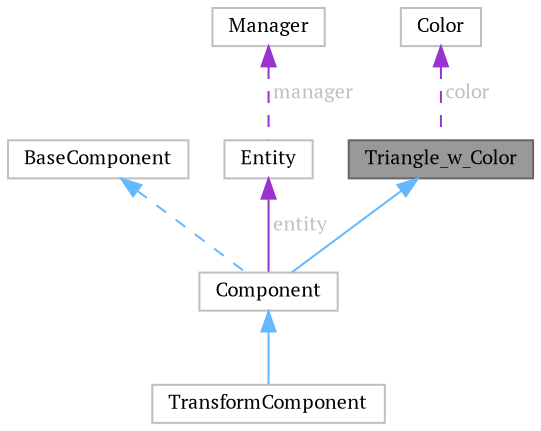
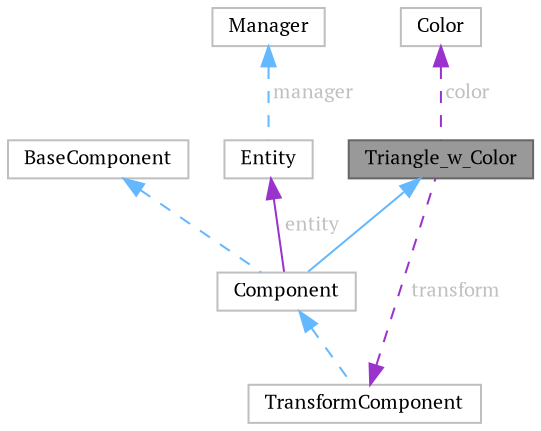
  digraph {
    fontname="PT Serif"
    node [color=grey75 fillcolor=white fontname="PT Serif" fontsize=10 shape=box style=filled]
    edge [color=darkorchid3 dir=back fontname="PT Serif" fontsize=10 labelfontname=Helvetica labelfontsize=10 style=dashed fontcolor=grey]
    n1 [color=gray40 fillcolor=grey60 fontcolor=black height=0.2 label=Triangle_w_Color width=0.4]
    n2 [height=0.2 label=Component width=0.4]
    n3 [height=0.2 label=TransformComponent width=0.4]
    n4 [height=0.2 label=BaseComponent width=0.4]
    n5 [height=0.2 label=Entity width=0.4]
    n6 [height=0.2 label=Manager width=0.4]
    n7 [height=0.2 label=Color width=0.4]
    n1 -> n2 [color=steelblue1 style=solid fontcolor=""]
-   n2 -> n3 [color=steelblue1 style=solid fontcolor=""]
+   n2 -> n3 [color=steelblue1 fontcolor=""]
+   n3 -> n1 [label=" transform"]
    n4 -> n2 [color=steelblue1 fontcolor=""]
    n5 -> n2 [label=" entity" style=solid]
-   n6 -> n5 [label=" manager"]
+   n6 -> n5 [color=steelblue1 label=" manager"]
    n7 -> n1 [label=" color"]
  }
